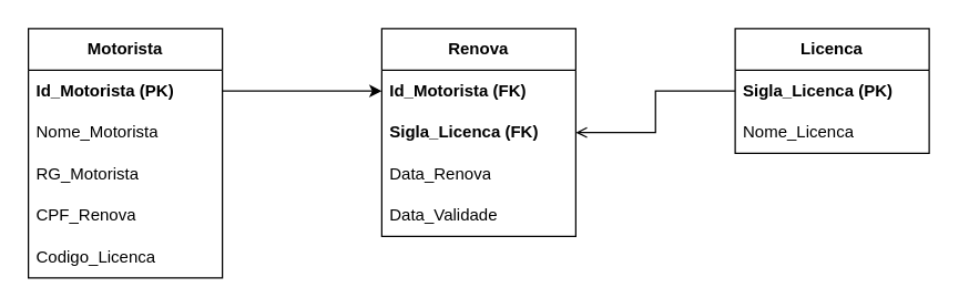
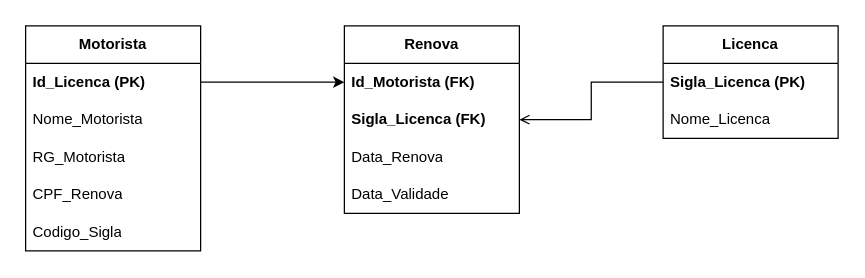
  <mxCell id="0" />
  <mxCell id="1" parent="0" />
  <mxCell id="2" value="&lt;b&gt;Motorista&lt;/b&gt;" style="swimlane;fontStyle=0;childLayout=stackLayout;horizontal=1;startSize=30;horizontalStack=0;resizeParent=1;resizeParentMax=0;resizeLast=0;collapsible=1;marginBottom=0;whiteSpace=wrap;html=1;" parent="1" vertex="1"><mxGeometry x="20" y="20" width="140" height="180" as="geometry" /></mxCell>
- <mxCell id="3" value="&lt;b&gt;Id_Motorista (PK)&lt;/b&gt;" style="text;strokeColor=none;fillColor=none;align=left;verticalAlign=middle;spacingLeft=4;spacingRight=4;overflow=hidden;points=[[0,0.5],[1,0.5]];portConstraint=eastwest;rotatable=0;whiteSpace=wrap;html=1;" parent="2" vertex="1"><mxGeometry y="30" width="140" height="30" as="geometry" /></mxCell>
+ <mxCell id="3" value="&lt;b&gt;Id_Licenca (PK)&lt;/b&gt;" style="text;strokeColor=none;fillColor=none;align=left;verticalAlign=middle;spacingLeft=4;spacingRight=4;overflow=hidden;points=[[0,0.5],[1,0.5]];portConstraint=eastwest;rotatable=0;whiteSpace=wrap;html=1;" parent="2" vertex="1"><mxGeometry y="30" width="140" height="30" as="geometry" /></mxCell>
  <mxCell id="4" value="Nome_Motorista" style="text;strokeColor=none;fillColor=none;align=left;verticalAlign=middle;spacingLeft=4;spacingRight=4;overflow=hidden;points=[[0,0.5],[1,0.5]];portConstraint=eastwest;rotatable=0;whiteSpace=wrap;html=1;" parent="2" vertex="1"><mxGeometry y="60" width="140" height="30" as="geometry" /></mxCell>
  <mxCell id="5" value="&lt;div&gt;RG_Motorista&lt;/div&gt;" style="text;strokeColor=none;fillColor=none;align=left;verticalAlign=middle;spacingLeft=4;spacingRight=4;overflow=hidden;points=[[0,0.5],[1,0.5]];portConstraint=eastwest;rotatable=0;whiteSpace=wrap;html=1;" parent="2" vertex="1"><mxGeometry y="90" width="140" height="30" as="geometry" /></mxCell>
  <mxCell id="6" value="CPF_Renova" style="text;strokeColor=none;fillColor=none;align=left;verticalAlign=middle;spacingLeft=4;spacingRight=4;overflow=hidden;points=[[0,0.5],[1,0.5]];portConstraint=eastwest;rotatable=0;whiteSpace=wrap;html=1;" vertex="1" parent="2"><mxGeometry y="120" width="140" height="30" as="geometry" /></mxCell>
- <mxCell id="7" value="Codigo_Licenca" style="text;strokeColor=none;fillColor=none;align=left;verticalAlign=middle;spacingLeft=4;spacingRight=4;overflow=hidden;points=[[0,0.5],[1,0.5]];portConstraint=eastwest;rotatable=0;whiteSpace=wrap;html=1;" vertex="1" parent="2"><mxGeometry y="150" width="140" height="30" as="geometry" /></mxCell>
+ <mxCell id="7" value="Codigo_Sigla" style="text;strokeColor=none;fillColor=none;align=left;verticalAlign=middle;spacingLeft=4;spacingRight=4;overflow=hidden;points=[[0,0.5],[1,0.5]];portConstraint=eastwest;rotatable=0;whiteSpace=wrap;html=1;" vertex="1" parent="2"><mxGeometry y="150" width="140" height="30" as="geometry" /></mxCell>
  <mxCell id="8" value="&lt;b&gt;Licenca&lt;/b&gt;" style="swimlane;fontStyle=0;childLayout=stackLayout;horizontal=1;startSize=30;horizontalStack=0;resizeParent=1;resizeParentMax=0;resizeLast=0;collapsible=1;marginBottom=0;whiteSpace=wrap;html=1;" parent="1" vertex="1"><mxGeometry x="530" y="20" width="140" height="90" as="geometry"><mxRectangle x="530" y="160" width="80" height="30" as="alternateBounds" /></mxGeometry></mxCell>
  <mxCell id="9" value="&lt;b&gt;Sigla_Licenca (PK)&lt;/b&gt;" style="text;strokeColor=none;fillColor=none;align=left;verticalAlign=middle;spacingLeft=4;spacingRight=4;overflow=hidden;points=[[0,0.5],[1,0.5]];portConstraint=eastwest;rotatable=0;whiteSpace=wrap;html=1;" parent="8" vertex="1"><mxGeometry y="30" width="140" height="30" as="geometry" /></mxCell>
  <mxCell id="10" value="Nome_Licenca" style="text;strokeColor=none;fillColor=none;align=left;verticalAlign=middle;spacingLeft=4;spacingRight=4;overflow=hidden;points=[[0,0.5],[1,0.5]];portConstraint=eastwest;rotatable=0;whiteSpace=wrap;html=1;" parent="8" vertex="1"><mxGeometry y="60" width="140" height="30" as="geometry" /></mxCell>
  <mxCell id="11" value="&lt;b&gt;Renova&lt;/b&gt;" style="swimlane;fontStyle=0;childLayout=stackLayout;horizontal=1;startSize=30;horizontalStack=0;resizeParent=1;resizeParentMax=0;resizeLast=0;collapsible=1;marginBottom=0;whiteSpace=wrap;html=1;" vertex="1" parent="1"><mxGeometry x="275" y="20" width="140" height="150" as="geometry" /></mxCell>
  <mxCell id="12" value="&lt;b&gt;Id_Motorista (FK)&lt;/b&gt;" style="text;strokeColor=none;fillColor=none;align=left;verticalAlign=middle;spacingLeft=4;spacingRight=4;overflow=hidden;points=[[0,0.5],[1,0.5]];portConstraint=eastwest;rotatable=0;whiteSpace=wrap;html=1;" vertex="1" parent="11"><mxGeometry y="30" width="140" height="30" as="geometry" /></mxCell>
  <mxCell id="13" value="&lt;b&gt;Sigla_Licenca (FK)&lt;/b&gt;" style="text;strokeColor=none;fillColor=none;align=left;verticalAlign=middle;spacingLeft=4;spacingRight=4;overflow=hidden;points=[[0,0.5],[1,0.5]];portConstraint=eastwest;rotatable=0;whiteSpace=wrap;html=1;" vertex="1" parent="11"><mxGeometry y="60" width="140" height="30" as="geometry" /></mxCell>
  <mxCell id="14" value="Data_Renova " style="text;strokeColor=none;fillColor=none;align=left;verticalAlign=middle;spacingLeft=4;spacingRight=4;overflow=hidden;points=[[0,0.5],[1,0.5]];portConstraint=eastwest;rotatable=0;whiteSpace=wrap;html=1;" vertex="1" parent="11"><mxGeometry y="90" width="140" height="30" as="geometry" /></mxCell>
  <mxCell id="15" value="Data_Validade" style="text;strokeColor=none;fillColor=none;align=left;verticalAlign=middle;spacingLeft=4;spacingRight=4;overflow=hidden;points=[[0,0.5],[1,0.5]];portConstraint=eastwest;rotatable=0;whiteSpace=wrap;html=1;" parent="11" vertex="1"><mxGeometry y="120" width="140" height="30" as="geometry" /></mxCell>
  <mxCell id="16" style="edgeStyle=orthogonalEdgeStyle;rounded=0;orthogonalLoop=1;jettySize=auto;html=1;exitX=1;exitY=0.5;exitDx=0;exitDy=0;" edge="1" parent="1" source="3" target="12"><mxGeometry relative="1" as="geometry" /></mxCell>
  <mxCell id="17" style="edgeStyle=orthogonalEdgeStyle;rounded=0;orthogonalLoop=1;jettySize=auto;html=1;exitX=0;exitY=0.5;exitDx=0;exitDy=0;entryX=1;entryY=0.5;entryDx=0;entryDy=0;endArrow=open;" edge="1" parent="1" source="9" target="13"><mxGeometry relative="1" as="geometry" /></mxCell>
